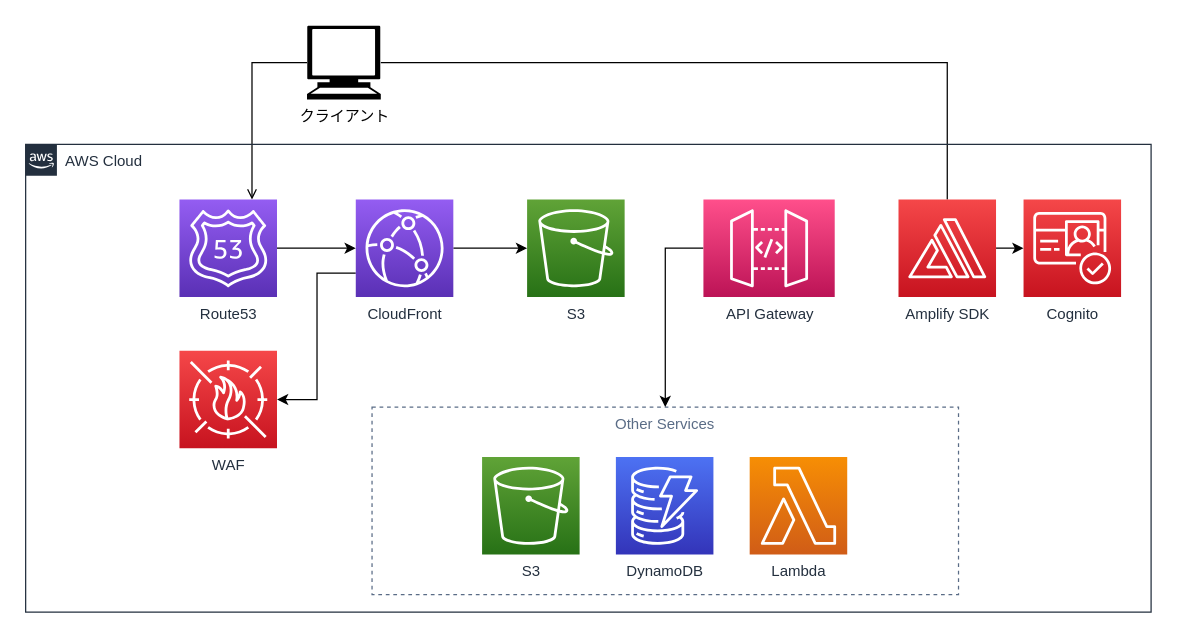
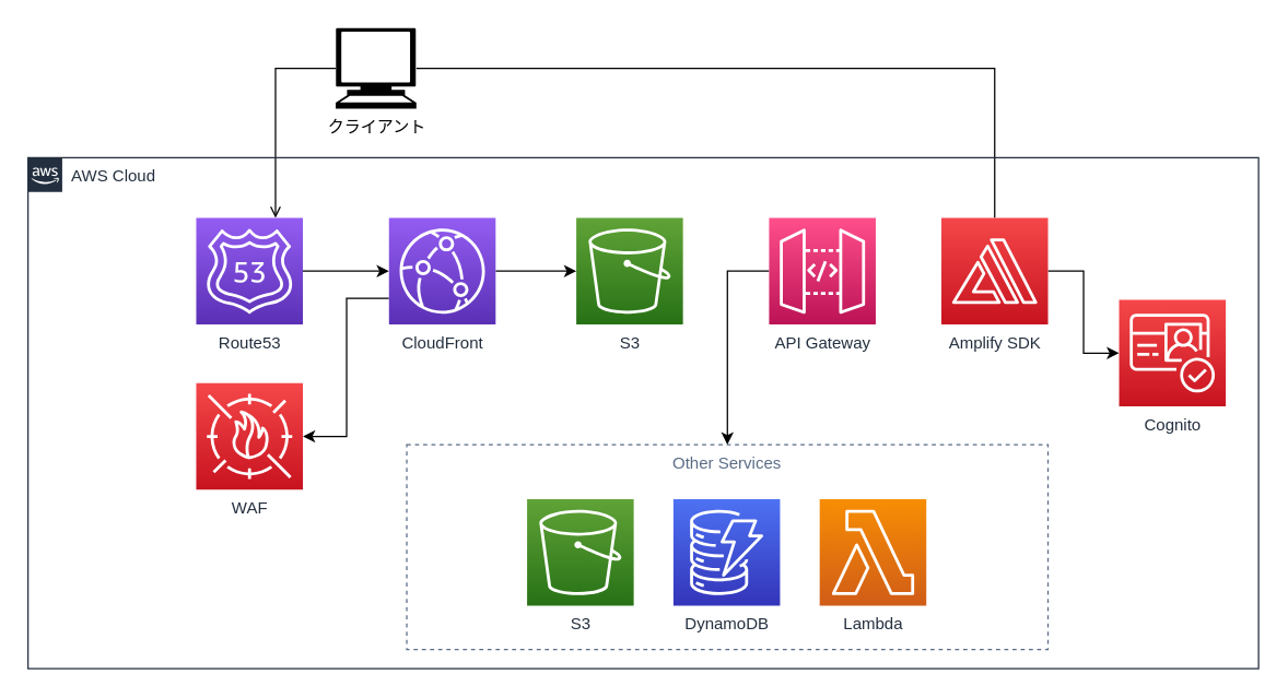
  <mxCell id="0" />
  <mxCell id="1" parent="0" />
  <mxCell id="2" style="edgeStyle=orthogonalEdgeStyle;rounded=0;orthogonalLoop=1;jettySize=auto;html=1;endArrow=open;" parent="1" source="4" target="6" edge="1"><mxGeometry relative="1" as="geometry"><Array as="points"><mxPoint x="201" y="50" /></Array></mxGeometry></mxCell>
  <mxCell id="3" style="edgeStyle=orthogonalEdgeStyle;rounded=0;orthogonalLoop=1;jettySize=auto;html=1;endArrow=none;" edge="1" parent="1" source="4" target="19"><mxGeometry relative="1" as="geometry" /></mxCell>
  <mxCell id="4" value="クライアント" style="shape=mxgraph.signs.tech.computer;html=1;pointerEvents=1;fillColor=#000000;strokeColor=none;verticalLabelPosition=bottom;verticalAlign=top;align=center;" parent="1" vertex="1"><mxGeometry x="245" y="20" width="59" height="59" as="geometry" /></mxCell>
  <mxCell id="5" value="AWS Cloud" style="points=[[0,0],[0.25,0],[0.5,0],[0.75,0],[1,0],[1,0.25],[1,0.5],[1,0.75],[1,1],[0.75,1],[0.5,1],[0.25,1],[0,1],[0,0.75],[0,0.5],[0,0.25]];outlineConnect=0;gradientColor=none;html=1;whiteSpace=wrap;fontSize=12;fontStyle=0;container=1;pointerEvents=0;collapsible=0;recursiveResize=0;shape=mxgraph.aws4.group;grIcon=mxgraph.aws4.group_aws_cloud_alt;strokeColor=#232F3E;fillColor=none;verticalAlign=top;align=left;spacingLeft=30;fontColor=#232F3E;dashed=0;" parent="1" vertex="1"><mxGeometry x="20" y="115" width="900" height="374" as="geometry" /></mxCell>
  <mxCell id="6" value="Route53" style="sketch=0;points=[[0,0,0],[0.25,0,0],[0.5,0,0],[0.75,0,0],[1,0,0],[0,1,0],[0.25,1,0],[0.5,1,0],[0.75,1,0],[1,1,0],[0,0.25,0],[0,0.5,0],[0,0.75,0],[1,0.25,0],[1,0.5,0],[1,0.75,0]];outlineConnect=0;fontColor=#232F3E;gradientColor=#945DF2;gradientDirection=north;fillColor=#5A30B5;strokeColor=#ffffff;dashed=0;verticalLabelPosition=bottom;verticalAlign=top;align=center;html=1;fontSize=12;fontStyle=0;aspect=fixed;shape=mxgraph.aws4.resourceIcon;resIcon=mxgraph.aws4.route_53;" parent="5" vertex="1"><mxGeometry x="123" y="44" width="78" height="78" as="geometry" /></mxCell>
  <mxCell id="7" value="WAF" style="sketch=0;points=[[0,0,0],[0.25,0,0],[0.5,0,0],[0.75,0,0],[1,0,0],[0,1,0],[0.25,1,0],[0.5,1,0],[0.75,1,0],[1,1,0],[0,0.25,0],[0,0.5,0],[0,0.75,0],[1,0.25,0],[1,0.5,0],[1,0.75,0]];outlineConnect=0;fontColor=#232F3E;gradientColor=#F54749;gradientDirection=north;fillColor=#C7131F;strokeColor=#ffffff;dashed=0;verticalLabelPosition=bottom;verticalAlign=top;align=center;html=1;fontSize=12;fontStyle=0;aspect=fixed;shape=mxgraph.aws4.resourceIcon;resIcon=mxgraph.aws4.waf;" parent="5" vertex="1"><mxGeometry x="123" y="165" width="78" height="78" as="geometry" /></mxCell>
  <mxCell id="8" style="edgeStyle=orthogonalEdgeStyle;rounded=0;orthogonalLoop=1;jettySize=auto;html=1;" parent="5" source="6" target="15" edge="1"><mxGeometry relative="1" as="geometry" /></mxCell>
  <mxCell id="9" value="Other Services" style="fillColor=none;strokeColor=#5A6C86;dashed=1;verticalAlign=top;fontStyle=0;fontColor=#5A6C86;whiteSpace=wrap;html=1;" parent="5" vertex="1"><mxGeometry x="277" y="210" width="469" height="150" as="geometry" /></mxCell>
- <mxCell id="10" value="Cognito" style="sketch=0;points=[[0,0,0],[0.25,0,0],[0.5,0,0],[0.75,0,0],[1,0,0],[0,1,0],[0.25,1,0],[0.5,1,0],[0.75,1,0],[1,1,0],[0,0.25,0],[0,0.5,0],[0,0.75,0],[1,0.25,0],[1,0.5,0],[1,0.75,0]];outlineConnect=0;fontColor=#232F3E;gradientColor=#F54749;gradientDirection=north;fillColor=#C7131F;strokeColor=#ffffff;dashed=0;verticalLabelPosition=bottom;verticalAlign=top;align=center;html=1;fontSize=12;fontStyle=0;aspect=fixed;shape=mxgraph.aws4.resourceIcon;resIcon=mxgraph.aws4.cognito;" parent="5" vertex="1"><mxGeometry x="798" y="44" width="78" height="78" as="geometry" /></mxCell>
+ <mxCell id="10" value="Cognito" style="sketch=0;points=[[0,0,0],[0.25,0,0],[0.5,0,0],[0.75,0,0],[1,0,0],[0,1,0],[0.25,1,0],[0.5,1,0],[0.75,1,0],[1,1,0],[0,0.25,0],[0,0.5,0],[0,0.75,0],[1,0.25,0],[1,0.5,0],[1,0.75,0]];outlineConnect=0;fontColor=#232F3E;gradientColor=#F54749;gradientDirection=north;fillColor=#C7131F;strokeColor=#ffffff;dashed=0;verticalLabelPosition=bottom;verticalAlign=top;align=center;html=1;fontSize=12;fontStyle=0;aspect=fixed;shape=mxgraph.aws4.resourceIcon;resIcon=mxgraph.aws4.cognito;" parent="5" vertex="1"><mxGeometry x="798" y="104" width="78" height="78" as="geometry" /></mxCell>
  <mxCell id="11" value="S3" style="sketch=0;points=[[0,0,0],[0.25,0,0],[0.5,0,0],[0.75,0,0],[1,0,0],[0,1,0],[0.25,1,0],[0.5,1,0],[0.75,1,0],[1,1,0],[0,0.25,0],[0,0.5,0],[0,0.75,0],[1,0.25,0],[1,0.5,0],[1,0.75,0]];outlineConnect=0;fontColor=#232F3E;gradientColor=#60A337;gradientDirection=north;fillColor=#277116;strokeColor=#ffffff;dashed=0;verticalLabelPosition=bottom;verticalAlign=top;align=center;html=1;fontSize=12;fontStyle=0;aspect=fixed;shape=mxgraph.aws4.resourceIcon;resIcon=mxgraph.aws4.s3;" parent="5" vertex="1"><mxGeometry x="365" y="250" width="78" height="78" as="geometry" /></mxCell>
  <mxCell id="12" value="Lambda" style="sketch=0;points=[[0,0,0],[0.25,0,0],[0.5,0,0],[0.75,0,0],[1,0,0],[0,1,0],[0.25,1,0],[0.5,1,0],[0.75,1,0],[1,1,0],[0,0.25,0],[0,0.5,0],[0,0.75,0],[1,0.25,0],[1,0.5,0],[1,0.75,0]];outlineConnect=0;fontColor=#232F3E;gradientColor=#F78E04;gradientDirection=north;fillColor=#D05C17;strokeColor=#ffffff;dashed=0;verticalLabelPosition=bottom;verticalAlign=top;align=center;html=1;fontSize=12;fontStyle=0;aspect=fixed;shape=mxgraph.aws4.resourceIcon;resIcon=mxgraph.aws4.lambda;" parent="5" vertex="1"><mxGeometry x="579" y="250" width="78" height="78" as="geometry" /></mxCell>
  <mxCell id="13" style="edgeStyle=orthogonalEdgeStyle;rounded=0;orthogonalLoop=1;jettySize=auto;html=1;" edge="1" parent="5" source="15" target="7"><mxGeometry relative="1" as="geometry"><Array as="points"><mxPoint x="233" y="103" /><mxPoint x="233" y="204" /></Array></mxGeometry></mxCell>
  <mxCell id="14" style="edgeStyle=orthogonalEdgeStyle;rounded=0;orthogonalLoop=1;jettySize=auto;html=1;" edge="1" parent="5" source="15" target="16"><mxGeometry relative="1" as="geometry" /></mxCell>
  <mxCell id="15" value="CloudFront" style="sketch=0;points=[[0,0,0],[0.25,0,0],[0.5,0,0],[0.75,0,0],[1,0,0],[0,1,0],[0.25,1,0],[0.5,1,0],[0.75,1,0],[1,1,0],[0,0.25,0],[0,0.5,0],[0,0.75,0],[1,0.25,0],[1,0.5,0],[1,0.75,0]];outlineConnect=0;fontColor=#232F3E;gradientColor=#945DF2;gradientDirection=north;fillColor=#5A30B5;strokeColor=#ffffff;dashed=0;verticalLabelPosition=bottom;verticalAlign=top;align=center;html=1;fontSize=12;fontStyle=0;aspect=fixed;shape=mxgraph.aws4.resourceIcon;resIcon=mxgraph.aws4.cloudfront;" vertex="1" parent="5"><mxGeometry x="264" y="44" width="78" height="78" as="geometry" /></mxCell>
  <mxCell id="16" value="S3" style="sketch=0;points=[[0,0,0],[0.25,0,0],[0.5,0,0],[0.75,0,0],[1,0,0],[0,1,0],[0.25,1,0],[0.5,1,0],[0.75,1,0],[1,1,0],[0,0.25,0],[0,0.5,0],[0,0.75,0],[1,0.25,0],[1,0.5,0],[1,0.75,0]];outlineConnect=0;fontColor=#232F3E;gradientColor=#60A337;gradientDirection=north;fillColor=#277116;strokeColor=#ffffff;dashed=0;verticalLabelPosition=bottom;verticalAlign=top;align=center;html=1;fontSize=12;fontStyle=0;aspect=fixed;shape=mxgraph.aws4.resourceIcon;resIcon=mxgraph.aws4.s3;" vertex="1" parent="5"><mxGeometry x="401" y="44" width="78" height="78" as="geometry" /></mxCell>
  <mxCell id="17" value="DynamoDB" style="sketch=0;points=[[0,0,0],[0.25,0,0],[0.5,0,0],[0.75,0,0],[1,0,0],[0,1,0],[0.25,1,0],[0.5,1,0],[0.75,1,0],[1,1,0],[0,0.25,0],[0,0.5,0],[0,0.75,0],[1,0.25,0],[1,0.5,0],[1,0.75,0]];outlineConnect=0;fontColor=#232F3E;gradientColor=#4D72F3;gradientDirection=north;fillColor=#3334B9;strokeColor=#ffffff;dashed=0;verticalLabelPosition=bottom;verticalAlign=top;align=center;html=1;fontSize=12;fontStyle=0;aspect=fixed;shape=mxgraph.aws4.resourceIcon;resIcon=mxgraph.aws4.dynamodb;" vertex="1" parent="5"><mxGeometry x="472" y="250" width="78" height="78" as="geometry" /></mxCell>
  <mxCell id="18" style="edgeStyle=orthogonalEdgeStyle;rounded=0;orthogonalLoop=1;jettySize=auto;html=1;" edge="1" parent="5" source="19" target="10"><mxGeometry relative="1" as="geometry" /></mxCell>
- <mxCell id="19" value="Amplify SDK" style="sketch=0;points=[[0,0,0],[0.25,0,0],[0.5,0,0],[0.75,0,0],[1,0,0],[0,1,0],[0.25,1,0],[0.5,1,0],[0.75,1,0],[1,1,0],[0,0.25,0],[0,0.5,0],[0,0.75,0],[1,0.25,0],[1,0.5,0],[1,0.75,0]];outlineConnect=0;fontColor=#232F3E;gradientColor=#F54749;gradientDirection=north;fillColor=#C7131F;strokeColor=#ffffff;dashed=0;verticalLabelPosition=bottom;verticalAlign=top;align=center;html=1;fontSize=12;fontStyle=0;aspect=fixed;shape=mxgraph.aws4.resourceIcon;resIcon=mxgraph.aws4.amplify;" vertex="1" parent="5"><mxGeometry x="698" y="44" width="78" height="78" as="geometry" /></mxCell>
+ <mxCell id="19" value="Amplify SDK" style="sketch=0;points=[[0,0,0],[0.25,0,0],[0.5,0,0],[0.75,0,0],[1,0,0],[0,1,0],[0.25,1,0],[0.5,1,0],[0.75,1,0],[1,1,0],[0,0.25,0],[0,0.5,0],[0,0.75,0],[1,0.25,0],[1,0.5,0],[1,0.75,0]];outlineConnect=0;fontColor=#232F3E;gradientColor=#F54749;gradientDirection=north;fillColor=#C7131F;strokeColor=#ffffff;dashed=0;verticalLabelPosition=bottom;verticalAlign=top;align=center;html=1;fontSize=12;fontStyle=0;aspect=fixed;shape=mxgraph.aws4.resourceIcon;resIcon=mxgraph.aws4.amplify;" vertex="1" parent="5"><mxGeometry x="668" y="44" width="78" height="78" as="geometry" /></mxCell>
  <mxCell id="20" style="edgeStyle=orthogonalEdgeStyle;rounded=0;orthogonalLoop=1;jettySize=auto;html=1;entryX=0.5;entryY=0;entryDx=0;entryDy=0;" edge="1" parent="5" source="21" target="9"><mxGeometry relative="1" as="geometry"><Array as="points"><mxPoint x="512" y="83" /></Array></mxGeometry></mxCell>
- <mxCell id="21" value="API Gateway" style="sketch=0;points=[[0,0,0],[0.25,0,0],[0.5,0,0],[0.75,0,0],[1,0,0],[0,1,0],[0.25,1,0],[0.5,1,0],[0.75,1,0],[1,1,0],[0,0.25,0],[0,0.5,0],[0,0.75,0],[1,0.25,0],[1,0.5,0],[1,0.75,0]];outlineConnect=0;fontColor=#232F3E;gradientColor=#FF4F8B;gradientDirection=north;fillColor=#BC1356;strokeColor=#ffffff;dashed=0;verticalLabelPosition=bottom;verticalAlign=top;align=center;html=1;fontSize=12;fontStyle=0;aspect=fixed;shape=mxgraph.aws4.resourceIcon;resIcon=mxgraph.aws4.api_gateway;" vertex="1" parent="5"><mxGeometry x="542" y="44" width="105" height="78" as="geometry" /></mxCell>
+ <mxCell id="21" value="API Gateway" style="sketch=0;points=[[0,0,0],[0.25,0,0],[0.5,0,0],[0.75,0,0],[1,0,0],[0,1,0],[0.25,1,0],[0.5,1,0],[0.75,1,0],[1,1,0],[0,0.25,0],[0,0.5,0],[0,0.75,0],[1,0.25,0],[1,0.5,0],[1,0.75,0]];outlineConnect=0;fontColor=#232F3E;gradientColor=#FF4F8B;gradientDirection=north;fillColor=#BC1356;strokeColor=#ffffff;dashed=0;verticalLabelPosition=bottom;verticalAlign=top;align=center;html=1;fontSize=12;fontStyle=0;aspect=fixed;shape=mxgraph.aws4.resourceIcon;resIcon=mxgraph.aws4.api_gateway;" vertex="1" parent="5"><mxGeometry x="542" y="44" width="78" height="78" as="geometry" /></mxCell>
